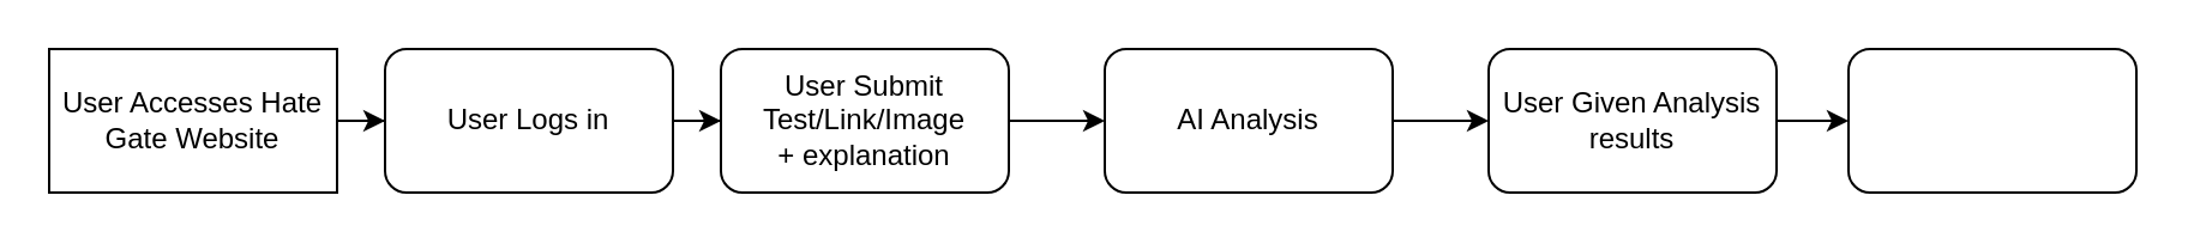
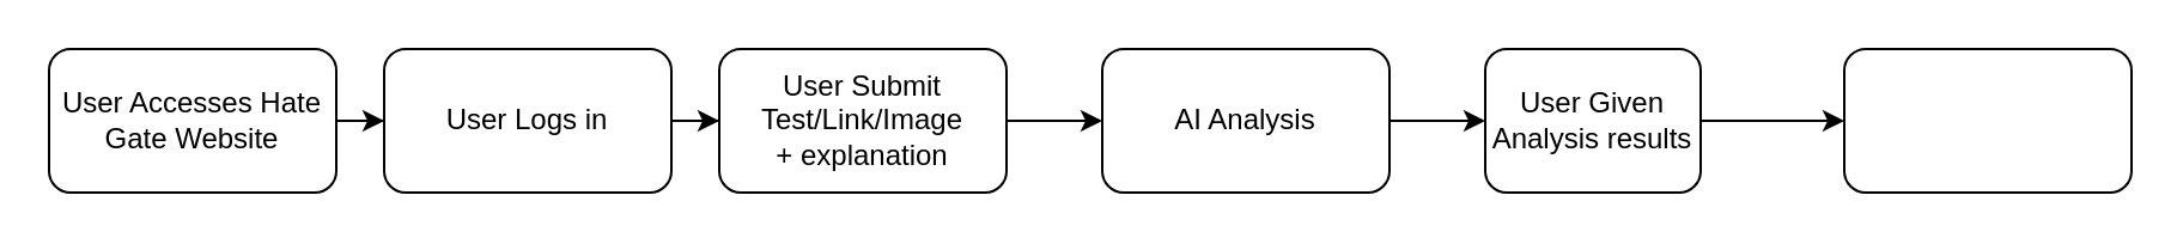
  <mxCell id="0" />
  <mxCell id="1" parent="0" />
  <mxCell id="2" value="" style="edgeStyle=orthogonalEdgeStyle;rounded=0;orthogonalLoop=1;jettySize=auto;html=1;" edge="1" parent="1" source="3" target="5"><mxGeometry relative="1" as="geometry" /></mxCell>
- <mxCell id="3" value="User Accesses Hate Gate Website" style="whiteSpace=wrap;html=1;rounded=0;" vertex="1" parent="1"><mxGeometry x="20" y="20" width="120" height="60" as="geometry" /></mxCell>
+ <mxCell id="3" value="User Accesses Hate Gate Website" style="whiteSpace=wrap;html=1;rounded=1;" vertex="1" parent="1"><mxGeometry x="20" y="20" width="120" height="60" as="geometry" /></mxCell>
  <mxCell id="4" value="" style="edgeStyle=orthogonalEdgeStyle;rounded=0;orthogonalLoop=1;jettySize=auto;html=1;" edge="1" parent="1" source="5" target="7"><mxGeometry relative="1" as="geometry" /></mxCell>
  <mxCell id="5" value="User Logs in" style="whiteSpace=wrap;html=1;rounded=1;" vertex="1" parent="1"><mxGeometry x="160" y="20" width="120" height="60" as="geometry" /></mxCell>
  <mxCell id="6" value="" style="edgeStyle=orthogonalEdgeStyle;rounded=0;orthogonalLoop=1;jettySize=auto;html=1;" edge="1" parent="1" source="7" target="9"><mxGeometry relative="1" as="geometry" /></mxCell>
  <mxCell id="7" value="User Submit Test/Link/Image&lt;div&gt;+ explanation&lt;/div&gt;" style="whiteSpace=wrap;html=1;rounded=1;" vertex="1" parent="1"><mxGeometry x="300" y="20" width="120" height="60" as="geometry" /></mxCell>
  <mxCell id="8" value="" style="edgeStyle=orthogonalEdgeStyle;rounded=0;orthogonalLoop=1;jettySize=auto;html=1;" edge="1" parent="1" source="9" target="11"><mxGeometry relative="1" as="geometry" /></mxCell>
  <mxCell id="9" value="AI Analysis" style="whiteSpace=wrap;html=1;rounded=1;" vertex="1" parent="1"><mxGeometry x="460" y="20" width="120" height="60" as="geometry" /></mxCell>
  <mxCell id="10" value="" style="edgeStyle=orthogonalEdgeStyle;rounded=0;orthogonalLoop=1;jettySize=auto;html=1;" edge="1" parent="1" source="11" target="12"><mxGeometry relative="1" as="geometry" /></mxCell>
- <mxCell id="11" value="User Given Analysis results" style="whiteSpace=wrap;html=1;rounded=1;" vertex="1" parent="1"><mxGeometry x="620" y="20" width="120" height="60" as="geometry" /></mxCell>
+ <mxCell id="11" value="User Given Analysis results" style="whiteSpace=wrap;html=1;rounded=1;" vertex="1" parent="1"><mxGeometry x="620" y="20" width="90" height="60" as="geometry" /></mxCell>
  <mxCell id="12" value="" style="whiteSpace=wrap;html=1;rounded=1;" vertex="1" parent="1"><mxGeometry x="770" y="20" width="120" height="60" as="geometry" /></mxCell>
